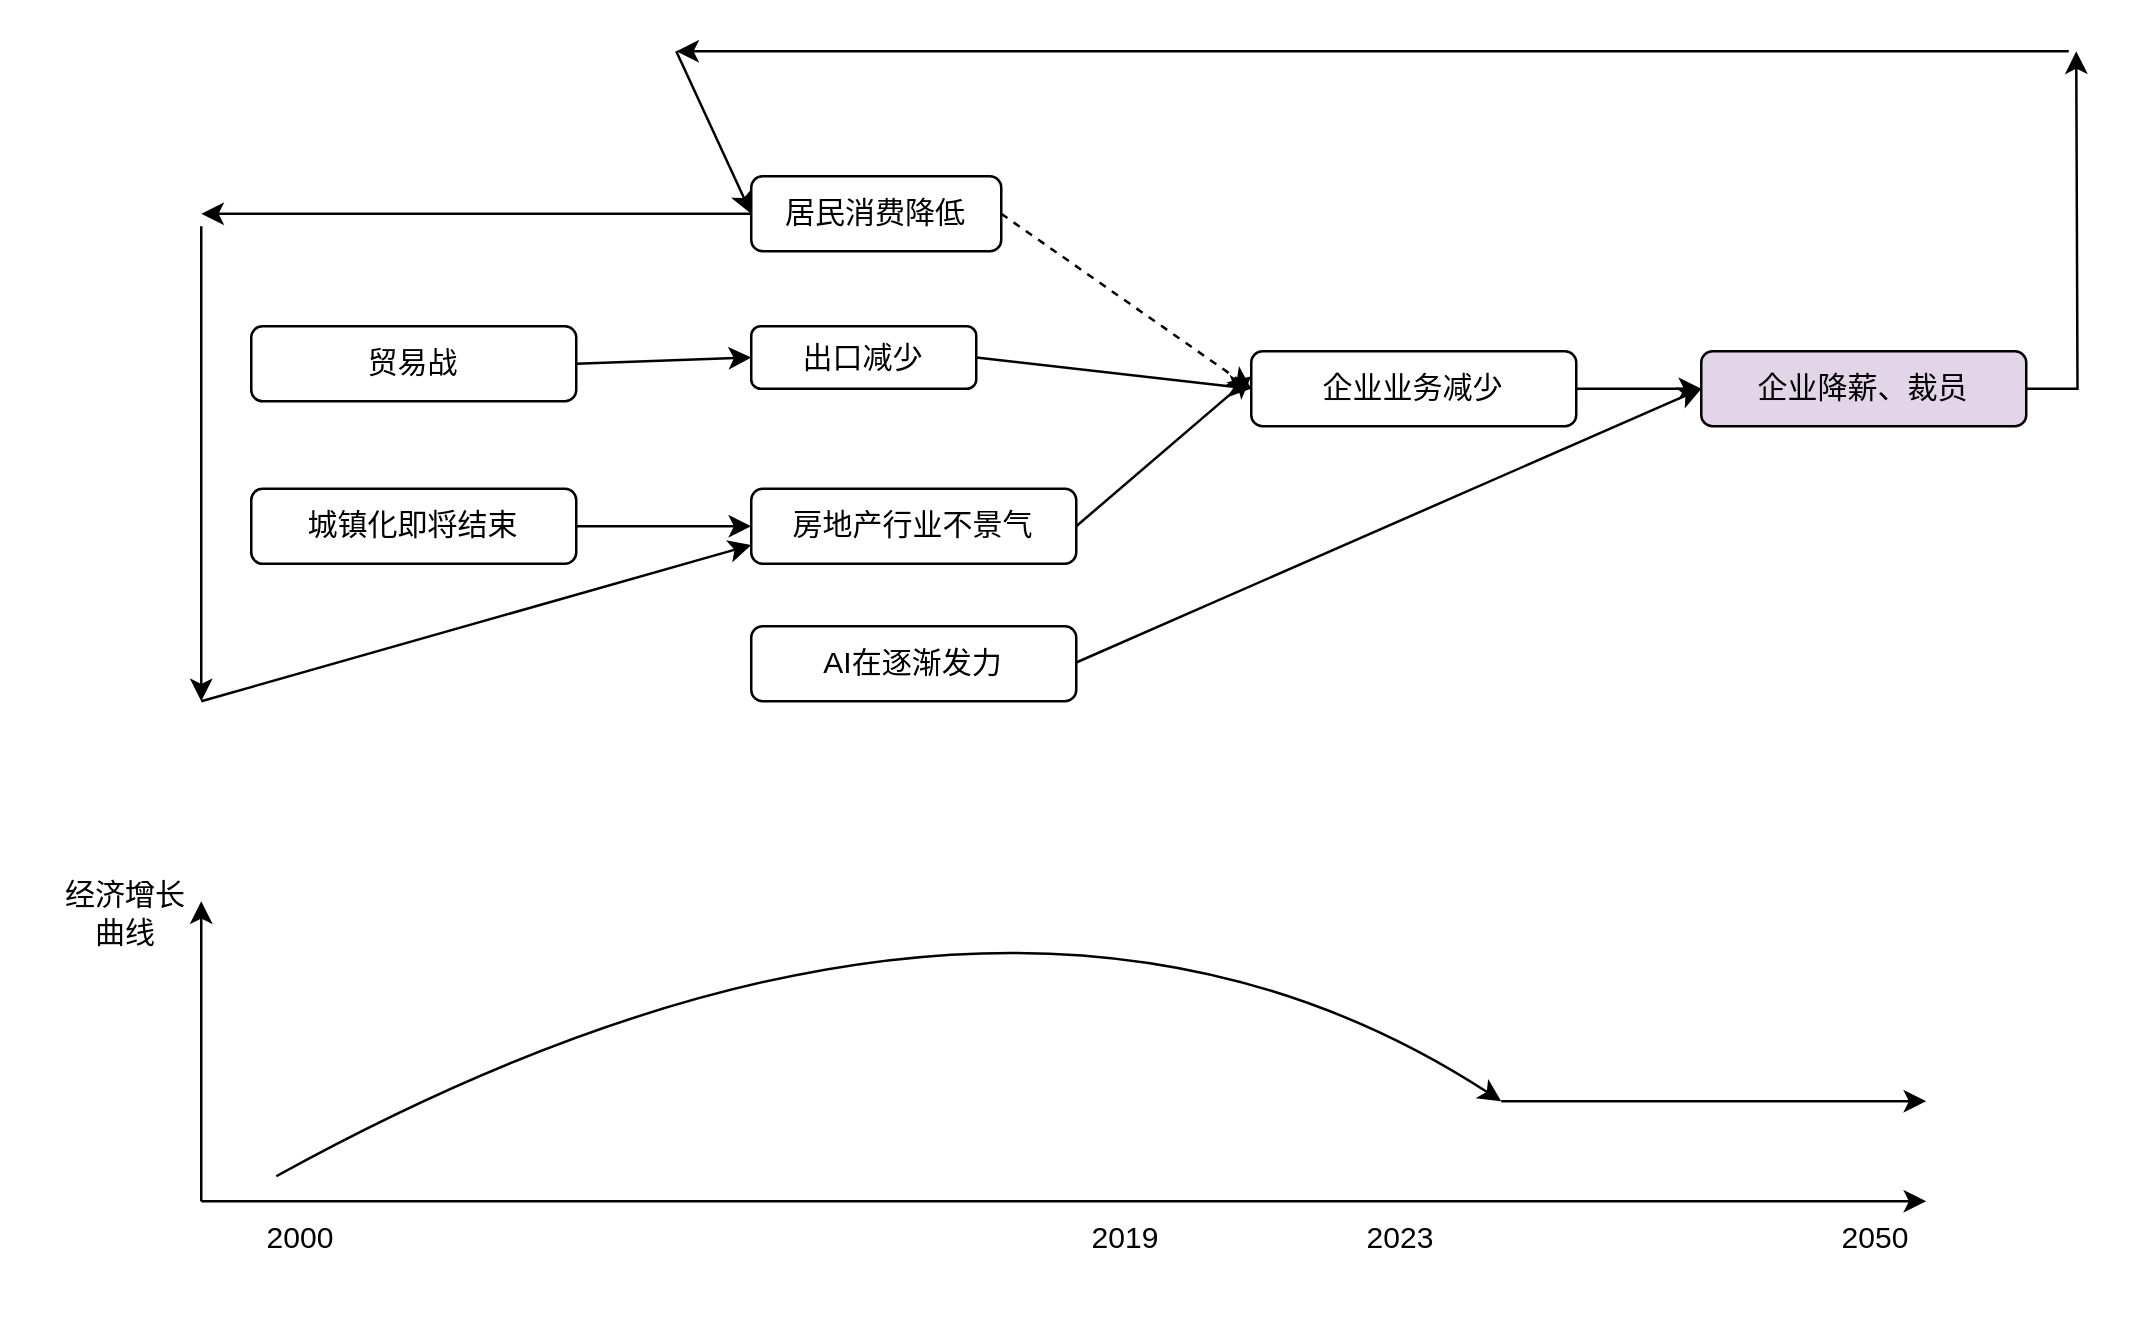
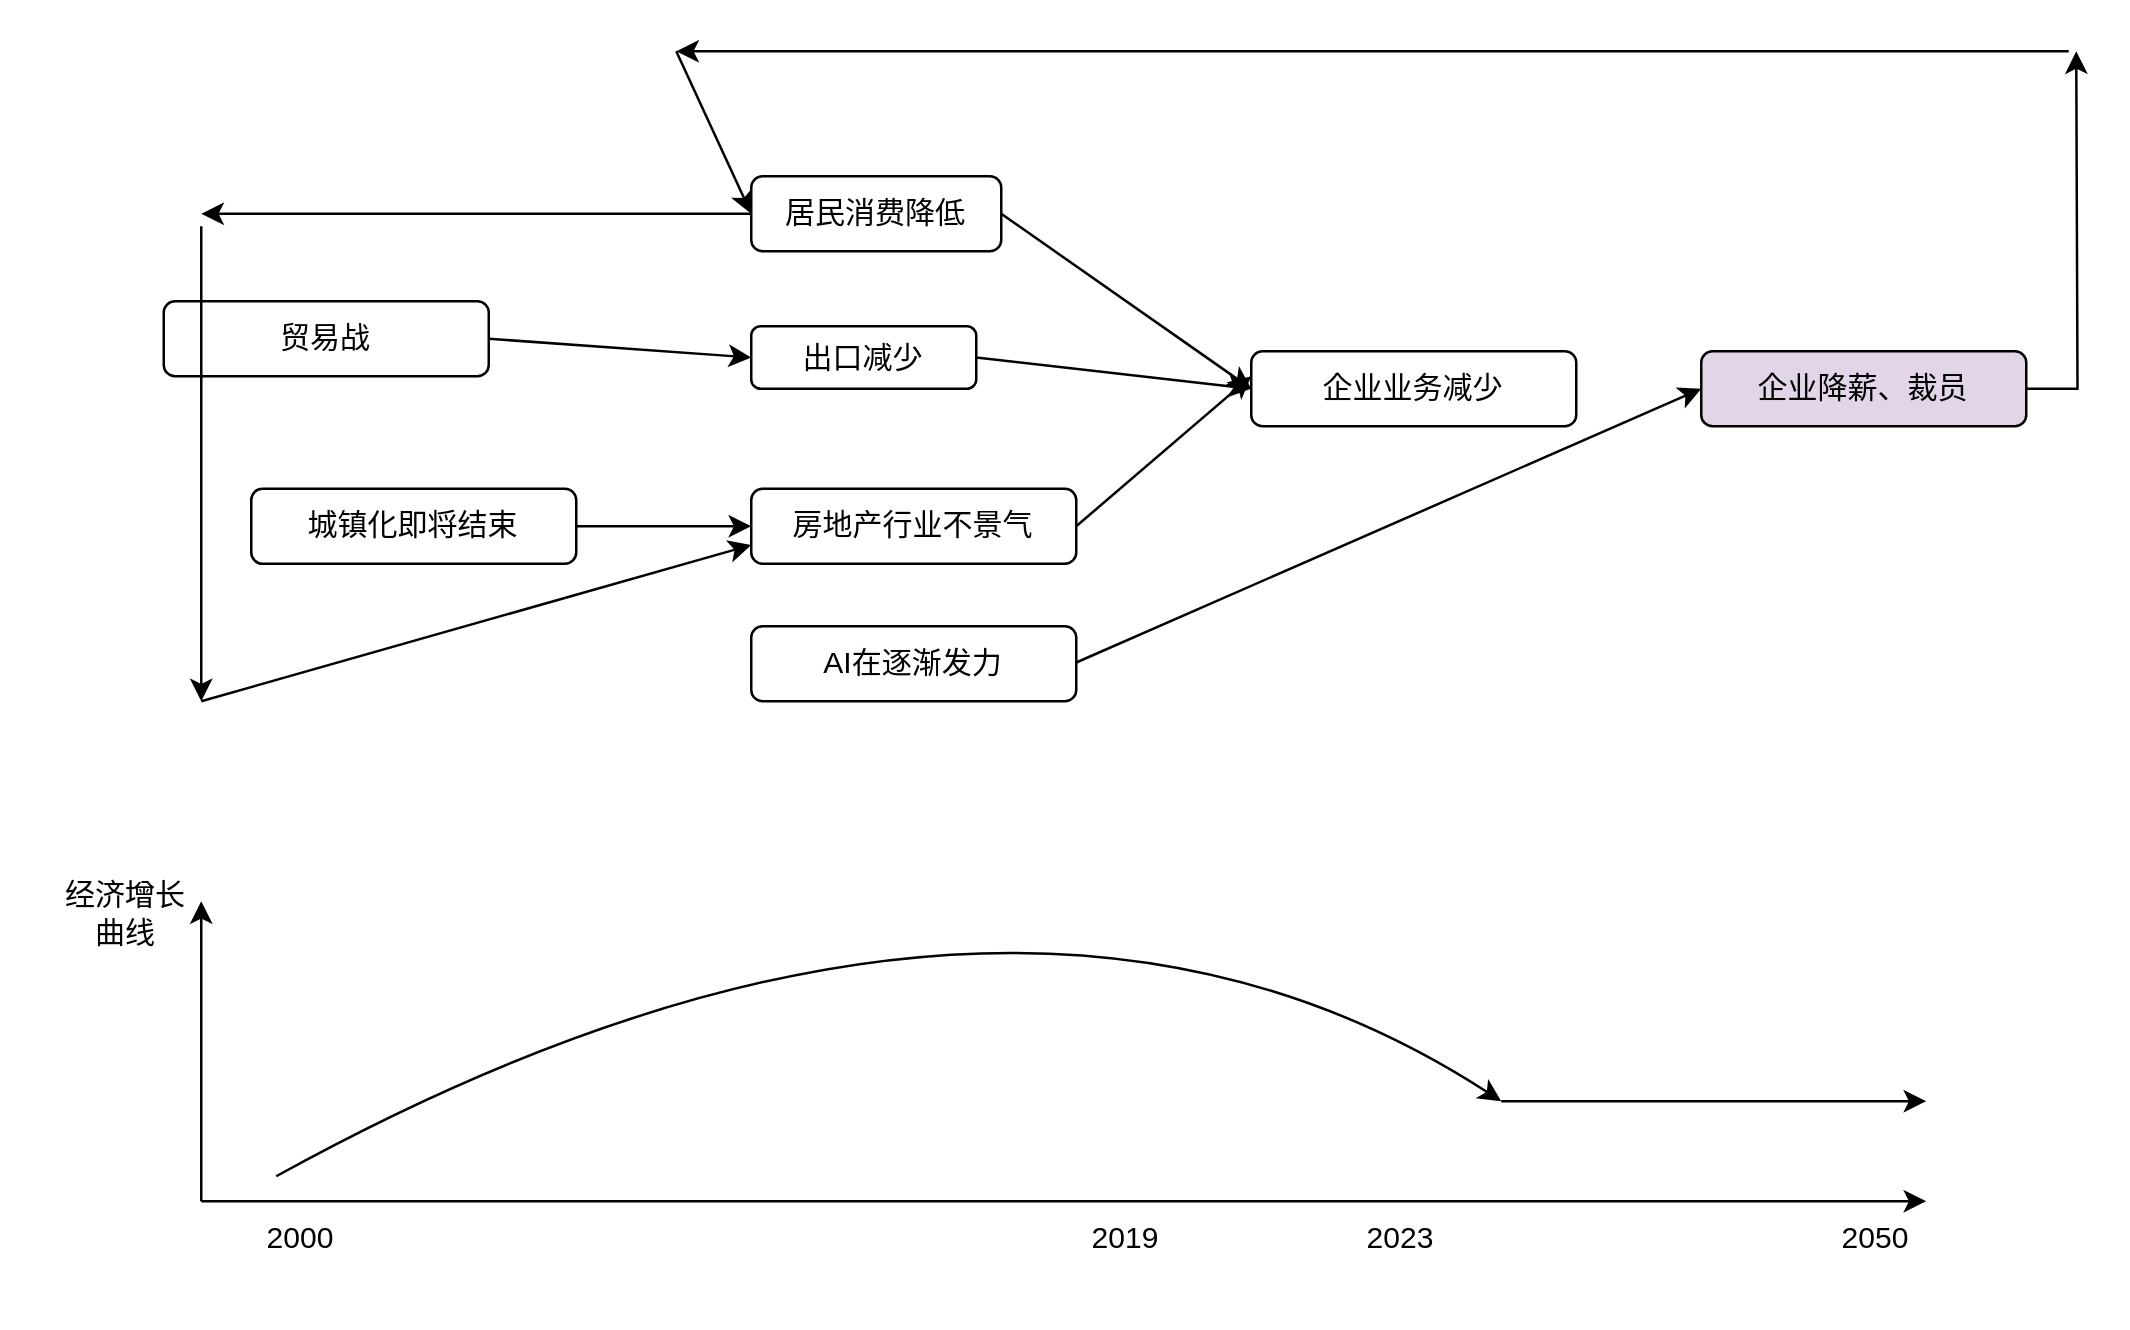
  <mxCell id="0" />
  <mxCell id="1" parent="0" />
  <mxCell id="2" value="居民消费降低" style="rounded=1;whiteSpace=wrap;html=1;" vertex="1" parent="1"><mxGeometry x="300" y="70" width="100" height="30" as="geometry" /></mxCell>
  <mxCell id="3" value="出口减少" style="rounded=1;whiteSpace=wrap;html=1;" vertex="1" parent="1"><mxGeometry x="300" y="130" width="90" height="25" as="geometry" /></mxCell>
- <mxCell id="4" value="贸易战" style="rounded=1;whiteSpace=wrap;html=1;" vertex="1" parent="1"><mxGeometry x="100" y="130" width="130" height="30" as="geometry" /></mxCell>
+ <mxCell id="4" value="贸易战" style="rounded=1;whiteSpace=wrap;html=1;" vertex="1" parent="1"><mxGeometry x="65" y="120" width="130" height="30" as="geometry" /></mxCell>
  <mxCell id="5" value="房地产行业不景气" style="rounded=1;whiteSpace=wrap;html=1;" vertex="1" parent="1"><mxGeometry x="300" y="195" width="130" height="30" as="geometry" /></mxCell>
  <mxCell id="6" value="AI在逐渐发力" style="rounded=1;whiteSpace=wrap;html=1;" vertex="1" parent="1"><mxGeometry x="300" y="250" width="130" height="30" as="geometry" /></mxCell>
  <mxCell id="7" value="企业业务减少" style="rounded=1;whiteSpace=wrap;html=1;" vertex="1" parent="1"><mxGeometry x="500" y="140" width="130" height="30" as="geometry" /></mxCell>
- <mxCell id="8" value="" style="endArrow=classic;html=1;rounded=0;entryX=0;entryY=0.5;entryDx=0;entryDy=0;exitX=1;exitY=0.5;exitDx=0;exitDy=0;dashed=1;" edge="1" parent="1" source="2" target="7"><mxGeometry width="50" height="50" relative="1" as="geometry"><mxPoint x="430" y="90" as="sourcePoint" /><mxPoint x="480" y="40" as="targetPoint" /></mxGeometry></mxCell>
+ <mxCell id="8" value="" style="endArrow=classic;html=1;rounded=0;entryX=0;entryY=0.5;entryDx=0;entryDy=0;exitX=1;exitY=0.5;exitDx=0;exitDy=0;" edge="1" parent="1" source="2" target="7"><mxGeometry width="50" height="50" relative="1" as="geometry"><mxPoint x="430" y="90" as="sourcePoint" /><mxPoint x="480" y="40" as="targetPoint" /></mxGeometry></mxCell>
  <mxCell id="9" value="" style="endArrow=classic;html=1;rounded=0;entryX=0;entryY=0.5;entryDx=0;entryDy=0;exitX=1;exitY=0.5;exitDx=0;exitDy=0;" edge="1" parent="1" source="3" target="7"><mxGeometry width="50" height="50" relative="1" as="geometry"><mxPoint x="430" y="150" as="sourcePoint" /><mxPoint x="480" y="100" as="targetPoint" /></mxGeometry></mxCell>
  <mxCell id="10" value="" style="endArrow=classic;html=1;rounded=0;entryX=0;entryY=0.5;entryDx=0;entryDy=0;exitX=1;exitY=0.5;exitDx=0;exitDy=0;" edge="1" parent="1" source="4" target="3"><mxGeometry width="50" height="50" relative="1" as="geometry"><mxPoint x="230" y="150" as="sourcePoint" /><mxPoint x="280" y="100" as="targetPoint" /></mxGeometry></mxCell>
  <mxCell id="11" value="" style="endArrow=classic;html=1;rounded=0;exitX=1;exitY=0.5;exitDx=0;exitDy=0;" edge="1" parent="1" source="5"><mxGeometry width="50" height="50" relative="1" as="geometry"><mxPoint x="450" y="200" as="sourcePoint" /><mxPoint x="500" y="150" as="targetPoint" /></mxGeometry></mxCell>
  <mxCell id="12" style="edgeStyle=orthogonalEdgeStyle;rounded=0;orthogonalLoop=1;jettySize=auto;html=1;" edge="1" parent="1" source="13"><mxGeometry relative="1" as="geometry"><mxPoint x="830" y="20" as="targetPoint" /></mxGeometry></mxCell>
  <mxCell id="13" value="企业降薪、裁员" style="rounded=1;whiteSpace=wrap;html=1;fillColor=#e1d5e7;" vertex="1" parent="1"><mxGeometry x="680" y="140" width="130" height="30" as="geometry" /></mxCell>
- <mxCell id="14" value="" style="endArrow=classic;html=1;rounded=0;entryX=0;entryY=0.5;entryDx=0;entryDy=0;exitX=1;exitY=0.5;exitDx=0;exitDy=0;" edge="1" parent="1" source="7" target="13"><mxGeometry width="50" height="50" relative="1" as="geometry"><mxPoint x="630" y="160" as="sourcePoint" /><mxPoint x="680" y="110" as="targetPoint" /></mxGeometry></mxCell>
  <mxCell id="15" value="" style="endArrow=classic;html=1;rounded=0;entryX=0;entryY=0.5;entryDx=0;entryDy=0;exitX=1;exitY=0.5;exitDx=0;exitDy=0;" edge="1" parent="1" target="13"><mxGeometry width="50" height="50" relative="1" as="geometry"><mxPoint x="430" y="264.5" as="sourcePoint" /><mxPoint x="480" y="264.5" as="targetPoint" /></mxGeometry></mxCell>
  <mxCell id="16" value="" style="endArrow=classic;html=1;rounded=0;exitX=1;exitY=0.5;exitDx=0;exitDy=0;" edge="1" parent="1"><mxGeometry width="50" height="50" relative="1" as="geometry"><mxPoint x="827" y="20" as="sourcePoint" /><mxPoint x="270" y="20" as="targetPoint" /></mxGeometry></mxCell>
  <mxCell id="17" value="" style="endArrow=classic;html=1;rounded=0;entryX=0;entryY=0.5;entryDx=0;entryDy=0;" edge="1" parent="1" target="2"><mxGeometry width="50" height="50" relative="1" as="geometry"><mxPoint x="270" y="20" as="sourcePoint" /><mxPoint x="270" y="100" as="targetPoint" /></mxGeometry></mxCell>
  <mxCell id="18" value="城镇化即将结束" style="rounded=1;whiteSpace=wrap;html=1;" vertex="1" parent="1"><mxGeometry x="100" y="195" width="130" height="30" as="geometry" /></mxCell>
  <mxCell id="19" value="" style="endArrow=classic;html=1;rounded=0;entryX=0;entryY=0.5;entryDx=0;entryDy=0;exitX=1;exitY=0.5;exitDx=0;exitDy=0;" edge="1" parent="1"><mxGeometry width="50" height="50" relative="1" as="geometry"><mxPoint x="230" y="210" as="sourcePoint" /><mxPoint x="300" y="210" as="targetPoint" /></mxGeometry></mxCell>
  <mxCell id="20" value="" style="endArrow=classic;html=1;rounded=0;entryX=0;entryY=0.75;entryDx=0;entryDy=0;" edge="1" parent="1" target="5"><mxGeometry width="50" height="50" relative="1" as="geometry"><mxPoint x="80" y="280" as="sourcePoint" /><mxPoint x="150" y="280" as="targetPoint" /></mxGeometry></mxCell>
  <mxCell id="21" value="" style="endArrow=classic;html=1;rounded=0;" edge="1" parent="1"><mxGeometry width="50" height="50" relative="1" as="geometry"><mxPoint x="80" y="90" as="sourcePoint" /><mxPoint x="80" y="280" as="targetPoint" /></mxGeometry></mxCell>
  <mxCell id="22" value="" style="endArrow=classic;html=1;rounded=0;exitX=0;exitY=0.5;exitDx=0;exitDy=0;" edge="1" parent="1" source="2"><mxGeometry width="50" height="50" relative="1" as="geometry"><mxPoint x="360" y="40" as="sourcePoint" /><mxPoint x="80" y="85" as="targetPoint" /></mxGeometry></mxCell>
  <mxCell id="23" value="" style="endArrow=classic;html=1;rounded=0;" edge="1" parent="1"><mxGeometry width="50" height="50" relative="1" as="geometry"><mxPoint x="80" y="480" as="sourcePoint" /><mxPoint x="80" y="360" as="targetPoint" /></mxGeometry></mxCell>
  <mxCell id="24" value="" style="endArrow=classic;html=1;rounded=0;" edge="1" parent="1"><mxGeometry width="50" height="50" relative="1" as="geometry"><mxPoint x="80" y="480" as="sourcePoint" /><mxPoint x="770" y="480" as="targetPoint" /></mxGeometry></mxCell>
  <mxCell id="25" value="" style="curved=1;endArrow=classic;html=1;rounded=0;" edge="1" parent="1"><mxGeometry width="50" height="50" relative="1" as="geometry"><mxPoint x="110" y="470" as="sourcePoint" /><mxPoint x="600" y="440" as="targetPoint" /><Array as="points"><mxPoint x="400" y="310" /></Array></mxGeometry></mxCell>
  <mxCell id="26" value="" style="endArrow=classic;html=1;rounded=0;" edge="1" parent="1"><mxGeometry width="50" height="50" relative="1" as="geometry"><mxPoint x="600" y="440" as="sourcePoint" /><mxPoint x="770" y="440" as="targetPoint" /></mxGeometry></mxCell>
  <mxCell id="27" value="2023" style="text;html=1;strokeColor=none;fillColor=none;align=center;verticalAlign=middle;whiteSpace=wrap;rounded=0;" vertex="1" parent="1"><mxGeometry x="530" y="480" width="60" height="30" as="geometry" /></mxCell>
  <mxCell id="28" value="2019" style="text;html=1;strokeColor=none;fillColor=none;align=center;verticalAlign=middle;whiteSpace=wrap;rounded=0;" vertex="1" parent="1"><mxGeometry x="420" y="480" width="60" height="30" as="geometry" /></mxCell>
  <mxCell id="29" value="2000" style="text;html=1;strokeColor=none;fillColor=none;align=center;verticalAlign=middle;whiteSpace=wrap;rounded=0;" vertex="1" parent="1"><mxGeometry x="90" y="480" width="60" height="30" as="geometry" /></mxCell>
  <mxCell id="30" value="2050" style="text;html=1;strokeColor=none;fillColor=none;align=center;verticalAlign=middle;whiteSpace=wrap;rounded=0;" vertex="1" parent="1"><mxGeometry x="720" y="480" width="60" height="30" as="geometry" /></mxCell>
  <mxCell id="31" value="经济增长曲线" style="text;html=1;strokeColor=none;fillColor=none;align=center;verticalAlign=middle;whiteSpace=wrap;rounded=0;" vertex="1" parent="1"><mxGeometry x="20" y="350" width="60" height="30" as="geometry" /></mxCell>
